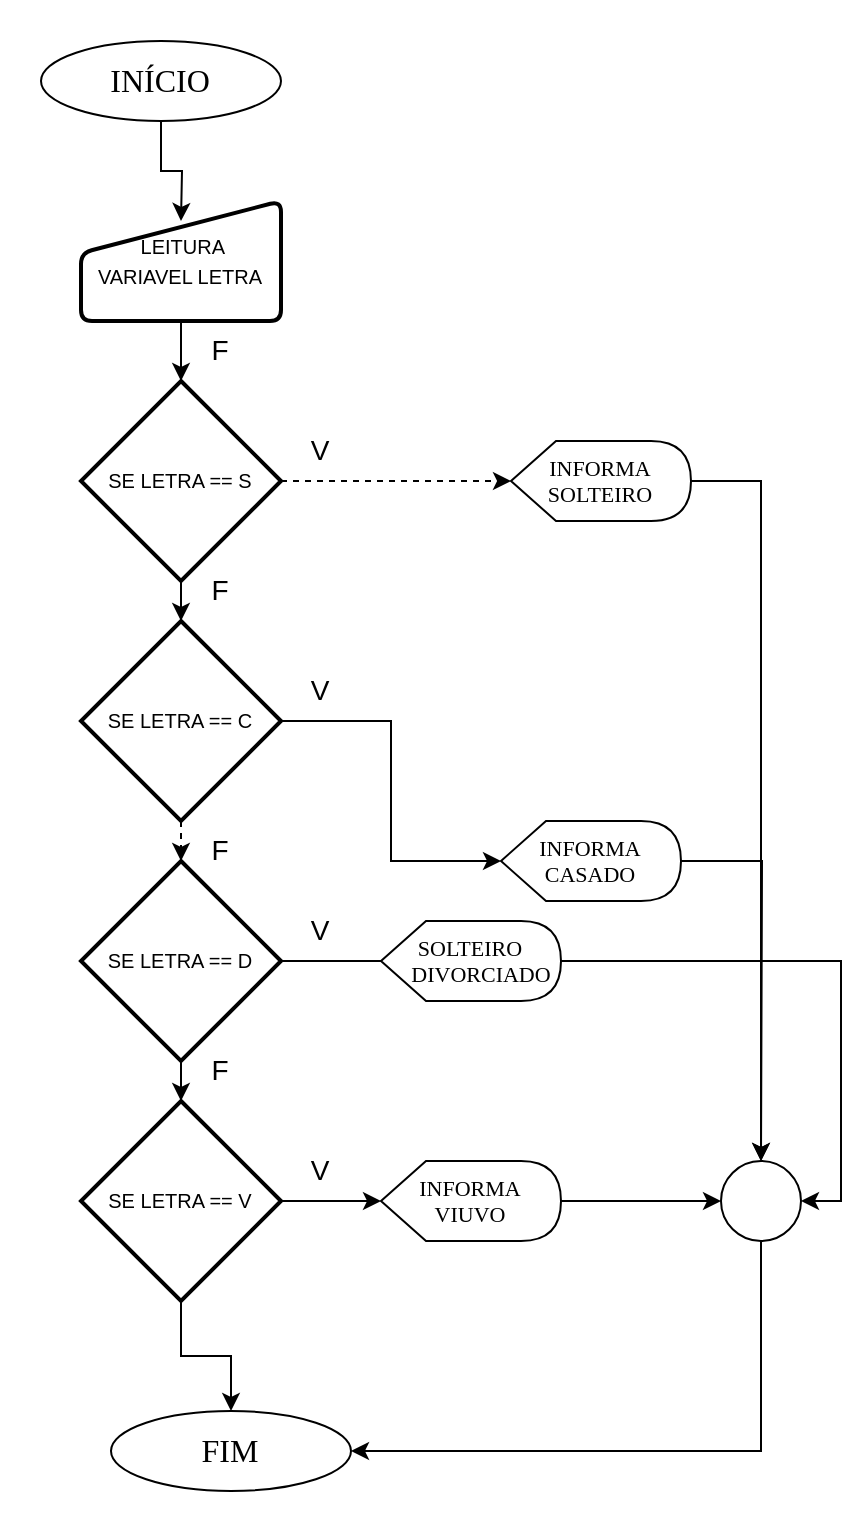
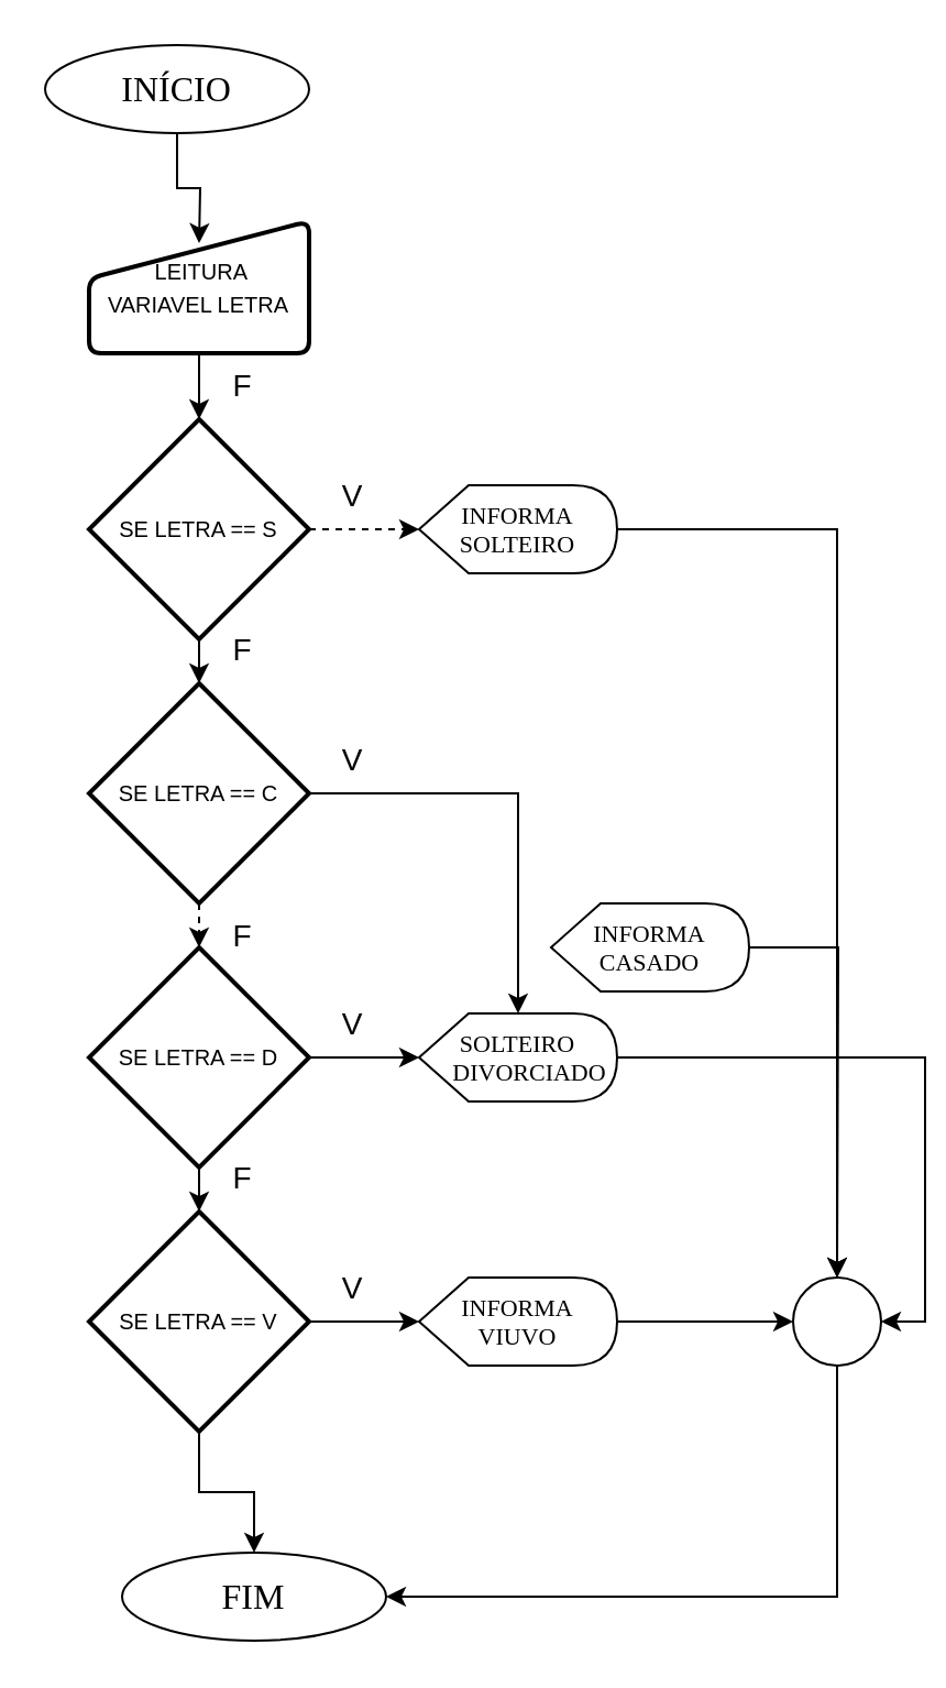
  <mxCell id="0" />
  <mxCell id="1" parent="0" />
  <mxCell id="2" value="" style="edgeStyle=orthogonalEdgeStyle;rounded=0;orthogonalLoop=1;jettySize=auto;html=1;" parent="1" source="3" edge="1"><mxGeometry relative="1" as="geometry"><mxPoint x="90" y="110" as="targetPoint" /></mxGeometry></mxCell>
  <mxCell id="3" value="&lt;font size=&quot;3&quot; face=&quot;Times New Roman&quot;&gt;INÍCIO&lt;/font&gt;" style="ellipse;whiteSpace=wrap;html=1;" parent="1" vertex="1"><mxGeometry x="20" y="20" width="120" height="40" as="geometry" /></mxCell>
  <mxCell id="4" value="&lt;font size=&quot;3&quot; face=&quot;Times New Roman&quot;&gt;FIM&lt;/font&gt;" style="ellipse;whiteSpace=wrap;html=1;" parent="1" vertex="1"><mxGeometry x="55" y="705" width="120" height="40" as="geometry" /></mxCell>
  <mxCell id="5" value="" style="edgeStyle=orthogonalEdgeStyle;rounded=0;orthogonalLoop=1;jettySize=auto;html=1;" parent="1" source="6" target="10" edge="1"><mxGeometry relative="1" as="geometry" /></mxCell>
  <mxCell id="6" value="&lt;font style=&quot;font-size: 10px;&quot;&gt;&amp;nbsp;&lt;/font&gt;&lt;font size=&quot;1&quot; style=&quot;&quot;&gt;L&lt;/font&gt;&lt;font size=&quot;1&quot; style=&quot;&quot;&gt;EITURA&lt;/font&gt;&lt;div&gt;&lt;font size=&quot;1&quot; style=&quot;&quot;&gt;VARIAVEL LETRA&lt;/font&gt;&lt;/div&gt;" style="html=1;strokeWidth=2;shape=manualInput;whiteSpace=wrap;rounded=1;size=26;arcSize=11;" parent="1" vertex="1"><mxGeometry x="40" y="100" width="100" height="60" as="geometry" /></mxCell>
  <mxCell id="7" style="edgeStyle=orthogonalEdgeStyle;rounded=0;orthogonalLoop=1;jettySize=auto;html=1;exitX=1;exitY=0.5;exitDx=0;exitDy=0;exitPerimeter=0;entryX=0.5;entryY=0;entryDx=0;entryDy=0;" edge="1" parent="1" source="8" target="12"><mxGeometry relative="1" as="geometry" /></mxCell>
- <mxCell id="8" value="&lt;font face=&quot;Times New Roman&quot; style=&quot;font-size: 11px;&quot;&gt;INFORMA&lt;/font&gt;&lt;div style=&quot;font-size: 11px;&quot;&gt;&lt;font face=&quot;auJy5g3nRt0Zqfw2Nj40&quot; style=&quot;font-size: 11px;&quot;&gt;SOLTEIRO&lt;/font&gt;&lt;/div&gt;" style="shape=display;whiteSpace=wrap;html=1;" parent="1" vertex="1"><mxGeometry x="255" y="220" width="90" height="40" as="geometry" /></mxCell>
+ <mxCell id="8" value="&lt;font face=&quot;Times New Roman&quot; style=&quot;font-size: 11px;&quot;&gt;INFORMA&lt;/font&gt;&lt;div style=&quot;font-size: 11px;&quot;&gt;&lt;font face=&quot;auJy5g3nRt0Zqfw2Nj40&quot; style=&quot;font-size: 11px;&quot;&gt;SOLTEIRO&lt;/font&gt;&lt;/div&gt;" style="shape=display;whiteSpace=wrap;html=1;" parent="1" vertex="1"><mxGeometry x="190" y="220" width="90" height="40" as="geometry" /></mxCell>
  <mxCell id="9" value="" style="edgeStyle=orthogonalEdgeStyle;rounded=0;orthogonalLoop=1;jettySize=auto;html=1;dashed=1;" parent="1" source="10" target="8" edge="1"><mxGeometry relative="1" as="geometry" /></mxCell>
  <mxCell id="10" value="&lt;font style=&quot;font-size: 10px;&quot;&gt;SE LETRA == S&lt;/font&gt;" style="strokeWidth=2;html=1;shape=mxgraph.flowchart.decision;whiteSpace=wrap;" parent="1" vertex="1"><mxGeometry x="40" y="190" width="100" height="100" as="geometry" /></mxCell>
  <mxCell id="11" style="edgeStyle=orthogonalEdgeStyle;rounded=0;orthogonalLoop=1;jettySize=auto;html=1;exitX=0.5;exitY=1;exitDx=0;exitDy=0;entryX=1;entryY=0.5;entryDx=0;entryDy=0;" edge="1" parent="1" source="12" target="4"><mxGeometry relative="1" as="geometry" /></mxCell>
  <mxCell id="12" value="" style="ellipse;whiteSpace=wrap;html=1;aspect=fixed;" parent="1" vertex="1"><mxGeometry x="360" y="580" width="40" height="40" as="geometry" /></mxCell>
- <mxCell id="13" value="" style="edgeStyle=orthogonalEdgeStyle;rounded=0;orthogonalLoop=1;jettySize=auto;html=1;" parent="1" source="14" target="20" edge="1"><mxGeometry relative="1" as="geometry" /></mxCell>
+ <mxCell id="13" value="" style="edgeStyle=orthogonalEdgeStyle;rounded=0;orthogonalLoop=1;jettySize=auto;html=1;" parent="1" source="14" target="22" edge="1"><mxGeometry relative="1" as="geometry" /></mxCell>
  <mxCell id="14" value="&lt;font style=&quot;font-size: 10px;&quot;&gt;SE LETRA == C&lt;/font&gt;" style="strokeWidth=2;html=1;shape=mxgraph.flowchart.decision;whiteSpace=wrap;" parent="1" vertex="1"><mxGeometry x="40" y="310" width="100" height="100" as="geometry" /></mxCell>
- <mxCell id="15" value="" style="edgeStyle=orthogonalEdgeStyle;rounded=0;orthogonalLoop=1;jettySize=auto;html=1;endArrow=none;" parent="1" source="16" target="22" edge="1"><mxGeometry relative="1" as="geometry" /></mxCell>
+ <mxCell id="15" value="" style="edgeStyle=orthogonalEdgeStyle;rounded=0;orthogonalLoop=1;jettySize=auto;html=1;" parent="1" source="16" target="22" edge="1"><mxGeometry relative="1" as="geometry" /></mxCell>
  <mxCell id="16" value="&lt;font style=&quot;font-size: 10px;&quot;&gt;SE LETRA == D&lt;/font&gt;" style="strokeWidth=2;html=1;shape=mxgraph.flowchart.decision;whiteSpace=wrap;" parent="1" vertex="1"><mxGeometry x="40" y="430" width="100" height="100" as="geometry" /></mxCell>
  <mxCell id="17" style="edgeStyle=orthogonalEdgeStyle;rounded=0;orthogonalLoop=1;jettySize=auto;html=1;exitX=0.5;exitY=1;exitDx=0;exitDy=0;exitPerimeter=0;entryX=0.5;entryY=0;entryDx=0;entryDy=0;entryPerimeter=0;" parent="1" source="10" target="14" edge="1"><mxGeometry relative="1" as="geometry" /></mxCell>
  <mxCell id="18" style="edgeStyle=orthogonalEdgeStyle;rounded=0;orthogonalLoop=1;jettySize=auto;html=1;exitX=0.5;exitY=1;exitDx=0;exitDy=0;exitPerimeter=0;entryX=0.5;entryY=0;entryDx=0;entryDy=0;entryPerimeter=0;dashed=1;" parent="1" source="14" target="16" edge="1"><mxGeometry relative="1" as="geometry" /></mxCell>
  <mxCell id="19" style="edgeStyle=orthogonalEdgeStyle;rounded=0;orthogonalLoop=1;jettySize=auto;html=1;" edge="1" parent="1" source="20"><mxGeometry relative="1" as="geometry"><mxPoint x="380" y="580" as="targetPoint" /></mxGeometry></mxCell>
  <mxCell id="20" value="&lt;font style=&quot;font-size: 11px;&quot; face=&quot;Times New Roman&quot;&gt;INFORMA&lt;/font&gt;&lt;div style=&quot;font-size: 11px;&quot;&gt;&lt;font style=&quot;font-size: 11px;&quot; face=&quot;rVZBAM1_C1D95SyzKNHQ&quot;&gt;CASADO&lt;/font&gt;&lt;/div&gt;" style="shape=display;whiteSpace=wrap;html=1;" parent="1" vertex="1"><mxGeometry x="250" y="410" width="90" height="40" as="geometry" /></mxCell>
  <mxCell id="21" style="edgeStyle=orthogonalEdgeStyle;rounded=0;orthogonalLoop=1;jettySize=auto;html=1;exitX=1;exitY=0.5;exitDx=0;exitDy=0;exitPerimeter=0;entryX=1;entryY=0.5;entryDx=0;entryDy=0;" edge="1" parent="1" source="22" target="12"><mxGeometry relative="1" as="geometry" /></mxCell>
  <mxCell id="22" value="&lt;font style=&quot;font-size: 11px;&quot; face=&quot;Times New Roman&quot;&gt;SOLTEIRO&lt;/font&gt;&lt;div style=&quot;font-size: 11px;&quot;&gt;&lt;font face=&quot;_EokMeFtXdFAfzmfM6nO&quot;&gt;&amp;nbsp; &amp;nbsp; DIVORCIADO&lt;/font&gt;&lt;/div&gt;" style="shape=display;whiteSpace=wrap;html=1;" parent="1" vertex="1"><mxGeometry x="190" y="460" width="90" height="40" as="geometry" /></mxCell>
  <mxCell id="23" style="edgeStyle=orthogonalEdgeStyle;rounded=0;orthogonalLoop=1;jettySize=auto;html=1;exitX=1;exitY=0.5;exitDx=0;exitDy=0;exitPerimeter=0;entryX=0;entryY=0.5;entryDx=0;entryDy=0;" edge="1" parent="1" source="24" target="12"><mxGeometry relative="1" as="geometry" /></mxCell>
  <mxCell id="24" value="&lt;font style=&quot;font-size: 11px;&quot; face=&quot;Times New Roman&quot;&gt;INFORMA&lt;/font&gt;&lt;div style=&quot;font-size: 11px;&quot;&gt;&lt;font face=&quot;_EokMeFtXdFAfzmfM6nO&quot;&gt;VIUVO&lt;/font&gt;&lt;/div&gt;" style="shape=display;whiteSpace=wrap;html=1;" parent="1" vertex="1"><mxGeometry x="190" y="580" width="90" height="40" as="geometry" /></mxCell>
  <mxCell id="25" style="edgeStyle=orthogonalEdgeStyle;rounded=0;orthogonalLoop=1;jettySize=auto;html=1;exitX=0.5;exitY=1;exitDx=0;exitDy=0;exitPerimeter=0;entryX=0.5;entryY=0;entryDx=0;entryDy=0;" parent="1" source="26" target="4" edge="1"><mxGeometry relative="1" as="geometry" /></mxCell>
  <mxCell id="26" value="&lt;font style=&quot;font-size: 10px;&quot;&gt;SE LETRA == V&lt;/font&gt;" style="strokeWidth=2;html=1;shape=mxgraph.flowchart.decision;whiteSpace=wrap;" parent="1" vertex="1"><mxGeometry x="40" y="550" width="100" height="100" as="geometry" /></mxCell>
  <mxCell id="27" style="edgeStyle=orthogonalEdgeStyle;rounded=0;orthogonalLoop=1;jettySize=auto;html=1;exitX=0.5;exitY=1;exitDx=0;exitDy=0;exitPerimeter=0;entryX=0.5;entryY=0;entryDx=0;entryDy=0;entryPerimeter=0;" parent="1" source="16" target="26" edge="1"><mxGeometry relative="1" as="geometry" /></mxCell>
  <mxCell id="28" style="edgeStyle=orthogonalEdgeStyle;rounded=0;orthogonalLoop=1;jettySize=auto;html=1;exitX=1;exitY=0.5;exitDx=0;exitDy=0;exitPerimeter=0;entryX=0;entryY=0.5;entryDx=0;entryDy=0;entryPerimeter=0;" parent="1" source="26" target="24" edge="1"><mxGeometry relative="1" as="geometry" /></mxCell>
  <mxCell id="29" value="&lt;font style=&quot;font-size: 14px;&quot;&gt;V&lt;/font&gt;" style="text;html=1;align=center;verticalAlign=middle;whiteSpace=wrap;rounded=0;" parent="1" vertex="1"><mxGeometry x="130" y="210" width="60" height="30" as="geometry" /></mxCell>
  <mxCell id="30" value="&lt;font style=&quot;font-size: 14px;&quot;&gt;V&lt;/font&gt;" style="text;html=1;align=center;verticalAlign=middle;whiteSpace=wrap;rounded=0;" parent="1" vertex="1"><mxGeometry x="130" y="330" width="60" height="30" as="geometry" /></mxCell>
  <mxCell id="31" value="&lt;font style=&quot;font-size: 14px;&quot;&gt;V&lt;/font&gt;" style="text;html=1;align=center;verticalAlign=middle;whiteSpace=wrap;rounded=0;" parent="1" vertex="1"><mxGeometry x="130" y="450" width="60" height="30" as="geometry" /></mxCell>
  <mxCell id="32" value="&lt;font style=&quot;font-size: 14px;&quot;&gt;V&lt;/font&gt;" style="text;html=1;align=center;verticalAlign=middle;whiteSpace=wrap;rounded=0;" parent="1" vertex="1"><mxGeometry x="130" y="570" width="60" height="30" as="geometry" /></mxCell>
  <mxCell id="33" value="&lt;font style=&quot;font-size: 14px;&quot;&gt;F&lt;/font&gt;" style="text;html=1;align=center;verticalAlign=middle;whiteSpace=wrap;rounded=0;" parent="1" vertex="1"><mxGeometry x="80" y="160" width="60" height="30" as="geometry" /></mxCell>
  <mxCell id="34" value="&lt;font style=&quot;font-size: 14px;&quot;&gt;F&lt;/font&gt;" style="text;html=1;align=center;verticalAlign=middle;whiteSpace=wrap;rounded=0;" parent="1" vertex="1"><mxGeometry x="80" y="280" width="60" height="30" as="geometry" /></mxCell>
  <mxCell id="35" value="&lt;font style=&quot;font-size: 14px;&quot;&gt;F&lt;/font&gt;" style="text;html=1;align=center;verticalAlign=middle;whiteSpace=wrap;rounded=0;" parent="1" vertex="1"><mxGeometry x="80" y="410" width="60" height="30" as="geometry" /></mxCell>
  <mxCell id="36" value="&lt;font style=&quot;font-size: 14px;&quot;&gt;F&lt;/font&gt;" style="text;html=1;align=center;verticalAlign=middle;whiteSpace=wrap;rounded=0;" parent="1" vertex="1"><mxGeometry x="80" y="520" width="60" height="30" as="geometry" /></mxCell>
